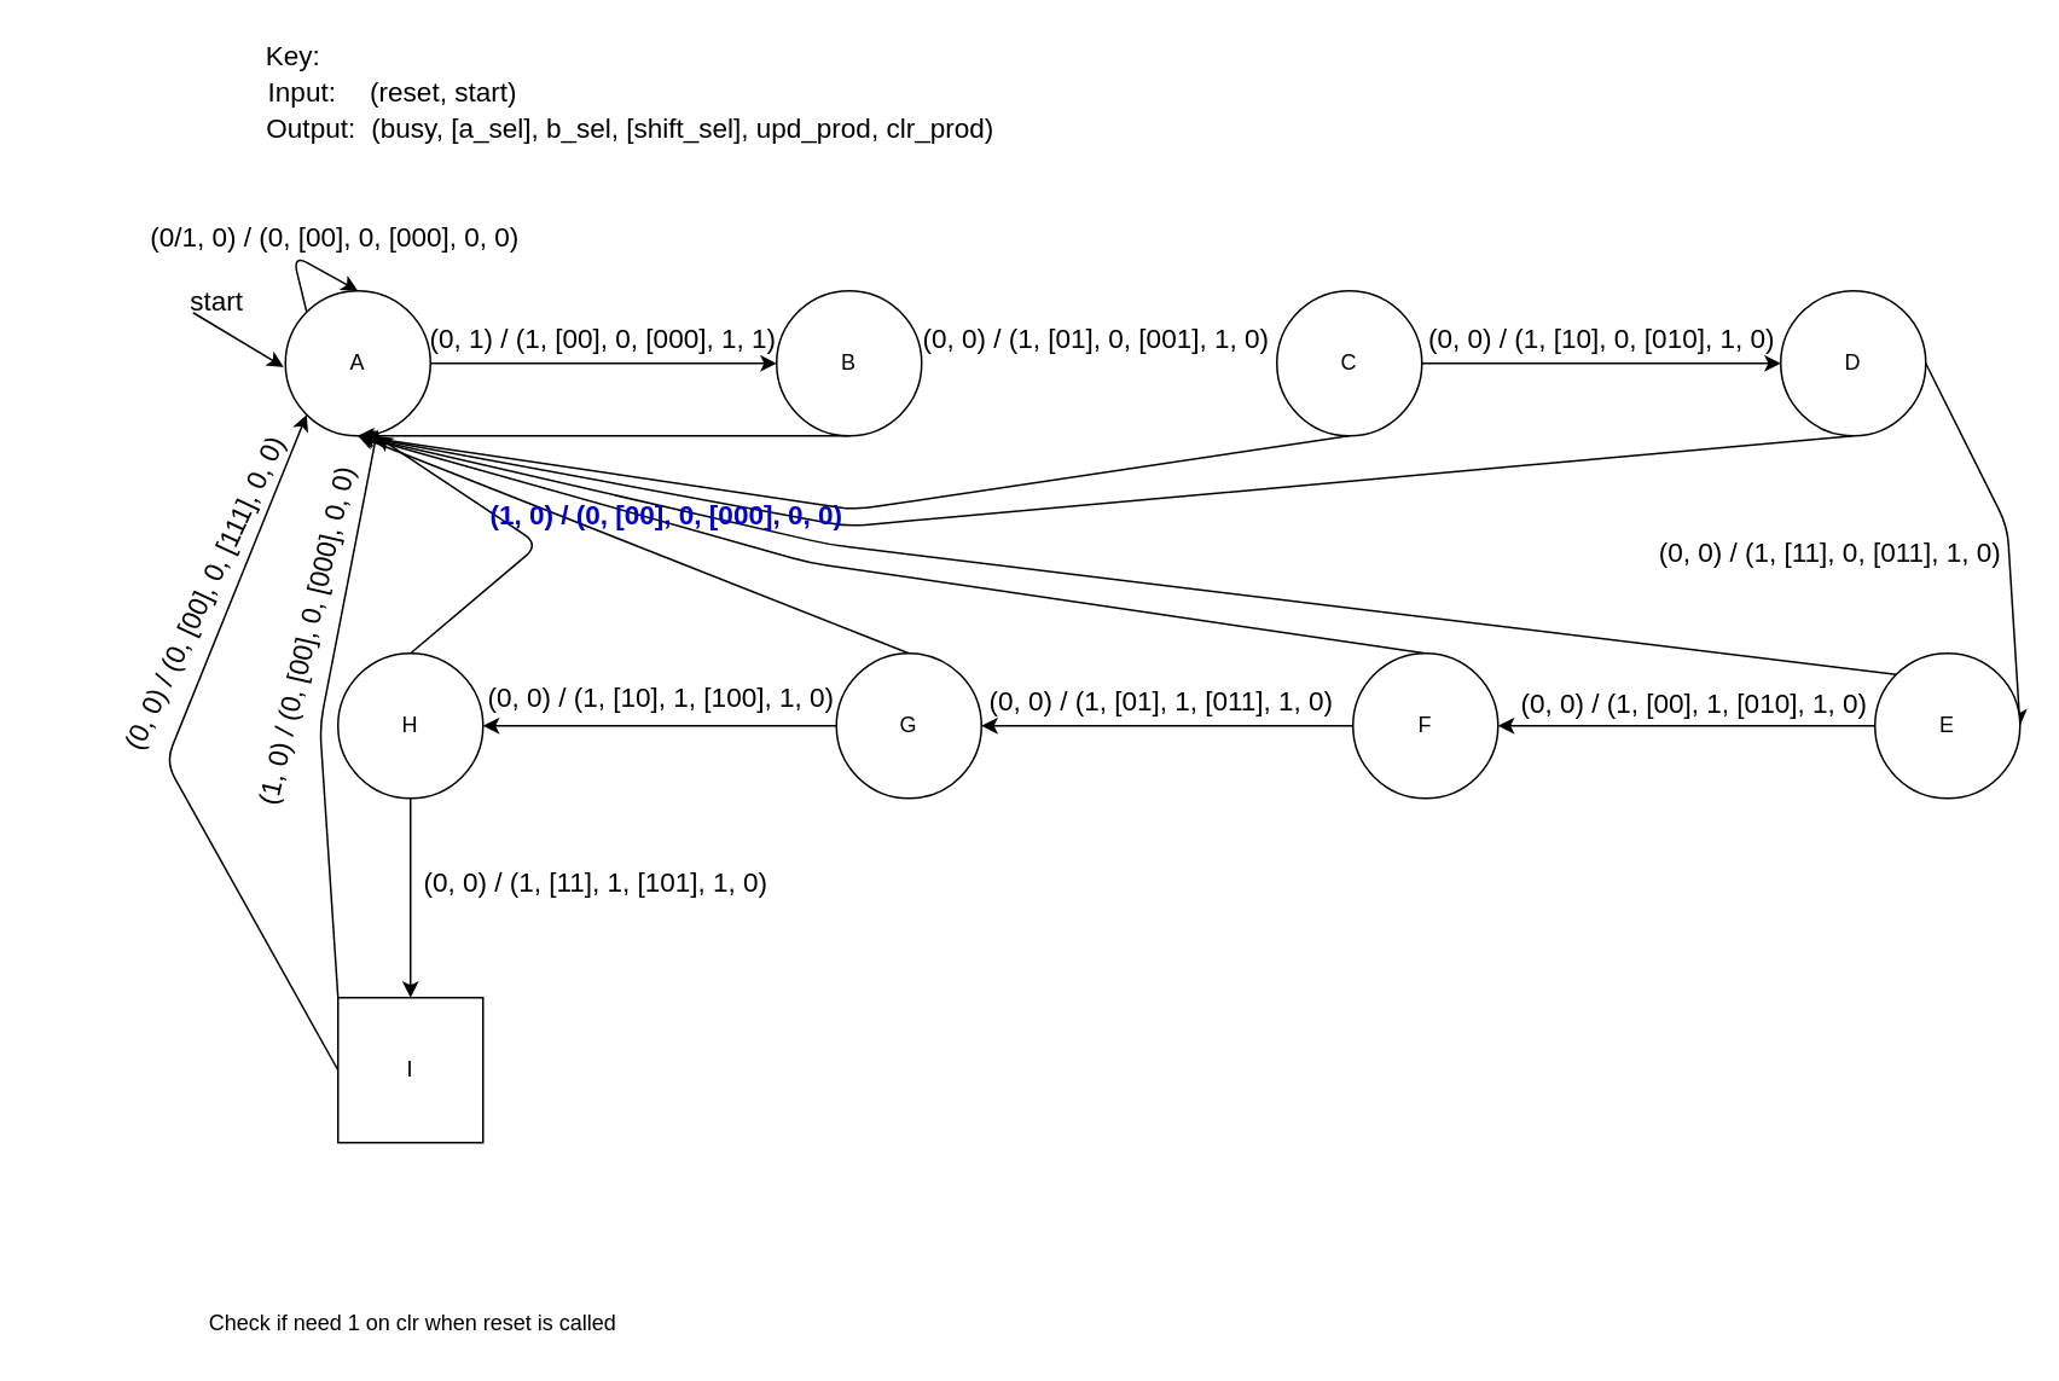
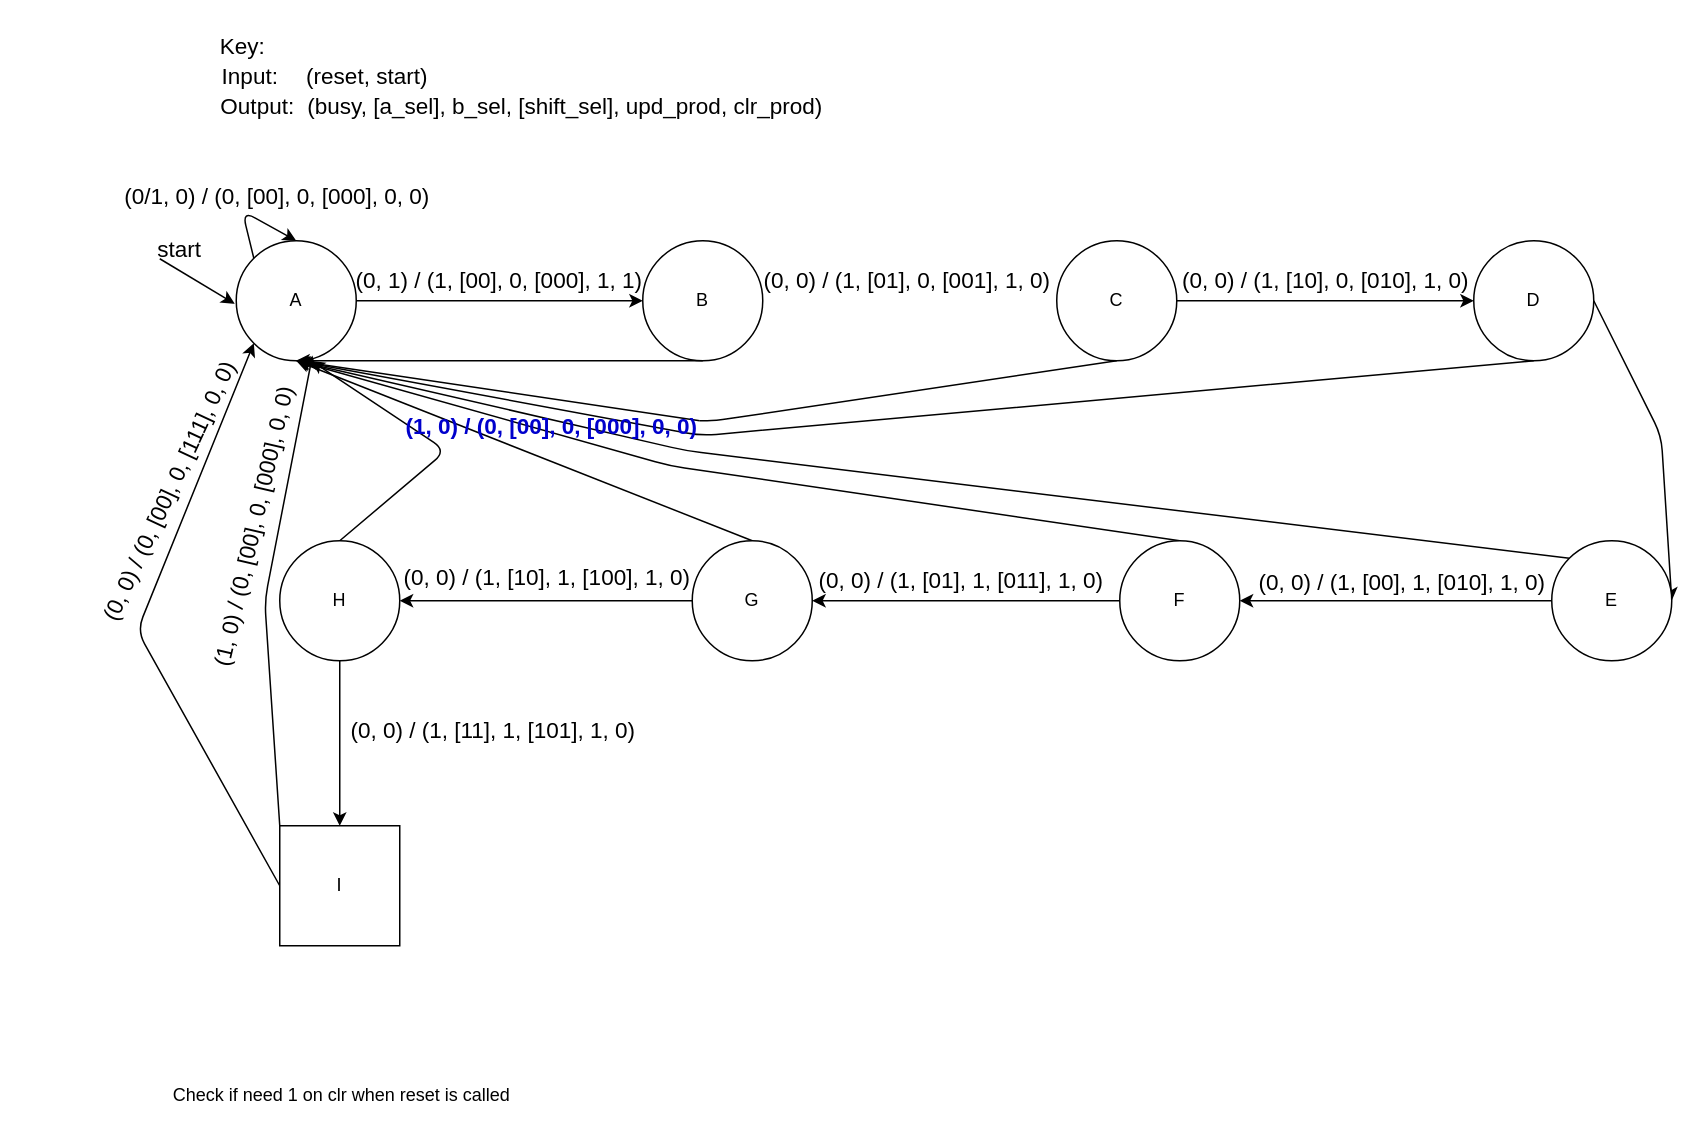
  <mxCell id="0" />
  <mxCell id="1" parent="0" />
  <mxCell id="2" style="edgeStyle=none;html=1;exitX=1;exitY=0.5;exitDx=0;exitDy=0;" edge="1" parent="1" source="3" target="5"><mxGeometry relative="1" as="geometry" /></mxCell>
  <mxCell id="3" value="A" style="ellipse;whiteSpace=wrap;html=1;aspect=fixed;" vertex="1" parent="1"><mxGeometry x="157" y="160" width="80" height="80" as="geometry" /></mxCell>
  <mxCell id="4" style="edgeStyle=none;html=1;exitX=0.5;exitY=1;exitDx=0;exitDy=0;entryX=0.5;entryY=1;entryDx=0;entryDy=0;" edge="1" parent="1" source="5" target="3"><mxGeometry relative="1" as="geometry" /></mxCell>
  <mxCell id="5" value="B" style="ellipse;whiteSpace=wrap;html=1;aspect=fixed;" vertex="1" parent="1"><mxGeometry x="428" y="160" width="80" height="80" as="geometry" /></mxCell>
  <mxCell id="6" style="edgeStyle=none;html=1;exitX=0.5;exitY=1;exitDx=0;exitDy=0;entryX=0.5;entryY=1;entryDx=0;entryDy=0;startArrow=none;" edge="1" parent="1" target="3"><mxGeometry relative="1" as="geometry"><mxPoint x="466" y="280" as="sourcePoint" /><Array as="points" /></mxGeometry></mxCell>
  <mxCell id="7" style="edgeStyle=none;html=1;exitX=1;exitY=0.5;exitDx=0;exitDy=0;entryX=0;entryY=0.5;entryDx=0;entryDy=0;" edge="1" parent="1" source="8" target="11"><mxGeometry relative="1" as="geometry" /></mxCell>
  <mxCell id="8" value="C" style="ellipse;whiteSpace=wrap;html=1;aspect=fixed;" vertex="1" parent="1"><mxGeometry x="704" y="160" width="80" height="80" as="geometry" /></mxCell>
  <mxCell id="9" style="edgeStyle=none;html=1;exitX=1;exitY=0.5;exitDx=0;exitDy=0;entryX=1;entryY=0.5;entryDx=0;entryDy=0;" edge="1" parent="1" source="11" target="37"><mxGeometry relative="1" as="geometry"><Array as="points"><mxPoint x="1107" y="290" /></Array></mxGeometry></mxCell>
  <mxCell id="10" style="edgeStyle=none;html=1;exitX=0.5;exitY=1;exitDx=0;exitDy=0;entryX=0.5;entryY=1;entryDx=0;entryDy=0;fontSize=15;fontColor=#0000CC;" edge="1" parent="1" source="11" target="3"><mxGeometry relative="1" as="geometry"><Array as="points"><mxPoint x="467" y="290" /></Array></mxGeometry></mxCell>
  <mxCell id="11" value="D" style="ellipse;whiteSpace=wrap;html=1;aspect=fixed;" vertex="1" parent="1"><mxGeometry x="982" y="160" width="80" height="80" as="geometry" /></mxCell>
  <mxCell id="12" style="edgeStyle=none;html=1;exitX=0.5;exitY=1;exitDx=0;exitDy=0;" edge="1" parent="1" source="14" target="44"><mxGeometry relative="1" as="geometry" /></mxCell>
  <mxCell id="13" style="edgeStyle=none;html=1;exitX=0.5;exitY=0;exitDx=0;exitDy=0;fontSize=15;fontColor=#0000CC;" edge="1" parent="1" source="14"><mxGeometry relative="1" as="geometry"><mxPoint x="207" y="240" as="targetPoint" /><Array as="points"><mxPoint x="297" y="300" /></Array></mxGeometry></mxCell>
  <mxCell id="14" value="H" style="ellipse;whiteSpace=wrap;html=1;aspect=fixed;" vertex="1" parent="1"><mxGeometry x="186" y="360" width="80" height="80" as="geometry" /></mxCell>
  <mxCell id="15" style="edgeStyle=none;html=1;exitX=0.5;exitY=0;exitDx=0;exitDy=0;entryX=0.5;entryY=1;entryDx=0;entryDy=0;" edge="1" parent="1" source="17" target="3"><mxGeometry relative="1" as="geometry" /></mxCell>
  <mxCell id="16" style="edgeStyle=none;html=1;exitX=0;exitY=0.5;exitDx=0;exitDy=0;entryX=1;entryY=0.5;entryDx=0;entryDy=0;" edge="1" parent="1" source="17" target="14"><mxGeometry relative="1" as="geometry" /></mxCell>
  <mxCell id="17" value="G" style="ellipse;whiteSpace=wrap;html=1;aspect=fixed;" vertex="1" parent="1"><mxGeometry x="461" y="360" width="80" height="80" as="geometry" /></mxCell>
  <mxCell id="18" style="edgeStyle=none;html=1;exitX=0.5;exitY=0;exitDx=0;exitDy=0;entryX=0.5;entryY=1;entryDx=0;entryDy=0;" edge="1" parent="1" source="20" target="3"><mxGeometry relative="1" as="geometry"><Array as="points"><mxPoint x="446" y="310" /></Array></mxGeometry></mxCell>
  <mxCell id="19" style="edgeStyle=none;html=1;exitX=0;exitY=0.5;exitDx=0;exitDy=0;entryX=1;entryY=0.5;entryDx=0;entryDy=0;" edge="1" parent="1" source="20" target="17"><mxGeometry relative="1" as="geometry" /></mxCell>
  <mxCell id="20" value="F" style="ellipse;whiteSpace=wrap;html=1;aspect=fixed;" vertex="1" parent="1"><mxGeometry x="746" y="360" width="80" height="80" as="geometry" /></mxCell>
  <mxCell id="21" value="" style="endArrow=classic;html=1;" edge="1" parent="1"><mxGeometry width="50" height="50" relative="1" as="geometry"><mxPoint x="106" y="172" as="sourcePoint" /><mxPoint x="156" y="202" as="targetPoint" /></mxGeometry></mxCell>
  <mxCell id="22" value="start" style="text;html=1;align=center;verticalAlign=middle;resizable=0;points=[];autosize=1;strokeColor=none;fillColor=none;fontSize=15;" vertex="1" parent="1"><mxGeometry x="99" y="155" width="40" height="20" as="geometry" /></mxCell>
  <mxCell id="23" value="(reset, start)" style="text;html=1;align=center;verticalAlign=middle;resizable=0;points=[];autosize=1;strokeColor=none;fillColor=none;fontSize=15;" vertex="1" parent="1"><mxGeometry x="194" y="40" width="100" height="20" as="geometry" /></mxCell>
  <mxCell id="24" value="(busy, [a_sel], b_sel, [shift_sel], upd_prod, clr_prod)" style="text;html=1;align=center;verticalAlign=middle;resizable=0;points=[];autosize=1;strokeColor=none;fillColor=none;fontSize=15;" vertex="1" parent="1"><mxGeometry x="196" y="60" width="360" height="20" as="geometry" /></mxCell>
  <mxCell id="25" style="edgeStyle=none;html=1;exitX=0;exitY=0;exitDx=0;exitDy=0;entryX=0.5;entryY=0;entryDx=0;entryDy=0;" edge="1" parent="1" source="3" target="3"><mxGeometry relative="1" as="geometry"><Array as="points"><mxPoint x="161" y="140" /></Array></mxGeometry></mxCell>
  <mxCell id="26" value="(0/1, 0) / (0, [00], 0, [000], 0, 0)" style="text;html=1;align=center;verticalAlign=middle;resizable=0;points=[];autosize=1;strokeColor=none;fillColor=none;fontSize=15;" vertex="1" parent="1"><mxGeometry x="74" y="120" width="220" height="20" as="geometry" /></mxCell>
  <mxCell id="27" value="Key:" style="text;html=1;align=center;verticalAlign=middle;resizable=0;points=[];autosize=1;strokeColor=none;fillColor=none;fontSize=15;" vertex="1" parent="1"><mxGeometry x="136" y="20" width="50" height="20" as="geometry" /></mxCell>
  <mxCell id="28" value="Input:" style="text;html=1;align=center;verticalAlign=middle;resizable=0;points=[];autosize=1;strokeColor=none;fillColor=none;fontSize=15;" vertex="1" parent="1"><mxGeometry x="141" y="40" width="50" height="20" as="geometry" /></mxCell>
  <mxCell id="29" value="Output:" style="text;html=1;align=center;verticalAlign=middle;resizable=0;points=[];autosize=1;strokeColor=none;fillColor=none;fontSize=15;" vertex="1" parent="1"><mxGeometry x="141" y="60" width="60" height="20" as="geometry" /></mxCell>
  <mxCell id="30" value="(0, 1) / (1, [00], 0, [000], 1, 1)&lt;br style=&quot;font-size: 15px&quot;&gt;&amp;nbsp;" style="text;html=1;align=center;verticalAlign=middle;resizable=0;points=[];autosize=1;strokeColor=none;fillColor=none;fontSize=15;" vertex="1" parent="1"><mxGeometry x="227" y="175" width="210" height="40" as="geometry" /></mxCell>
  <mxCell id="31" value="(0, 0) / (1, [01], 0, [001], 1, 0)&lt;br style=&quot;font-size: 15px&quot;&gt;&amp;nbsp;" style="text;html=1;align=center;verticalAlign=middle;resizable=0;points=[];autosize=1;strokeColor=none;fillColor=none;fontSize=15;" vertex="1" parent="1"><mxGeometry x="499" y="175" width="210" height="40" as="geometry" /></mxCell>
  <mxCell id="32" value="(0, 0) / (1, [10], 0, [010], 1, 0)" style="text;html=1;align=center;verticalAlign=middle;resizable=0;points=[];autosize=1;strokeColor=none;fillColor=none;fontSize=15;" vertex="1" parent="1"><mxGeometry x="778" y="176" width="210" height="20" as="geometry" /></mxCell>
  <mxCell id="33" value="" style="edgeStyle=none;html=1;exitX=0.5;exitY=1;exitDx=0;exitDy=0;entryX=0.5;entryY=1;entryDx=0;entryDy=0;endArrow=none;" edge="1" parent="1" source="8"><mxGeometry relative="1" as="geometry"><mxPoint x="706" y="240" as="sourcePoint" /><mxPoint x="466" y="280" as="targetPoint" /><Array as="points"><mxPoint x="476" y="280" /></Array></mxGeometry></mxCell>
  <mxCell id="34" value="Check if need 1 on clr when reset is called" style="text;html=1;align=center;verticalAlign=middle;resizable=0;points=[];autosize=1;strokeColor=none;fillColor=none;" vertex="1" parent="1"><mxGeometry x="107" y="720" width="240" height="20" as="geometry" /></mxCell>
  <mxCell id="35" style="edgeStyle=none;html=1;exitX=0;exitY=0.5;exitDx=0;exitDy=0;entryX=1;entryY=0.5;entryDx=0;entryDy=0;" edge="1" parent="1" source="37" target="20"><mxGeometry relative="1" as="geometry" /></mxCell>
  <mxCell id="36" style="edgeStyle=none;html=1;exitX=0;exitY=0;exitDx=0;exitDy=0;entryX=0.5;entryY=1;entryDx=0;entryDy=0;fontSize=15;fontColor=#0000CC;" edge="1" parent="1" source="37" target="3"><mxGeometry relative="1" as="geometry"><Array as="points"><mxPoint x="457" y="300" /></Array></mxGeometry></mxCell>
  <mxCell id="37" value="E" style="ellipse;whiteSpace=wrap;html=1;aspect=fixed;" vertex="1" parent="1"><mxGeometry x="1034" y="360" width="80" height="80" as="geometry" /></mxCell>
- <mxCell id="38" value="(0, 0) / (1, [11], 0, [011], 1, 0)&lt;br style=&quot;font-size: 15px&quot;&gt;&amp;nbsp;" style="text;html=1;align=center;verticalAlign=middle;resizable=0;points=[];autosize=1;strokeColor=none;fillColor=none;fontSize=15;" vertex="1" parent="1"><mxGeometry x="909" y="293" width="200" height="40" as="geometry" /></mxCell>
  <mxCell id="39" value="(0, 0) / (1, [00], 1, [010], 1, 0)&lt;br style=&quot;font-size: 15px&quot;&gt;&amp;nbsp;" style="text;html=1;align=center;verticalAlign=middle;resizable=0;points=[];autosize=1;strokeColor=none;fillColor=none;fontSize=15;" vertex="1" parent="1"><mxGeometry x="829" y="376" width="210" height="40" as="geometry" /></mxCell>
  <mxCell id="40" value="(0, 0) / (1, [01], 1, [011], 1, 0)&lt;br style=&quot;font-size: 15px&quot;&gt;&amp;nbsp;" style="text;html=1;align=center;verticalAlign=middle;resizable=0;points=[];autosize=1;strokeColor=none;fillColor=none;fontSize=15;" vertex="1" parent="1"><mxGeometry x="535" y="375" width="210" height="40" as="geometry" /></mxCell>
  <mxCell id="41" value="(0, 0) / (1, [10], 1, [100], 1, 0)&lt;br style=&quot;font-size: 15px&quot;&gt;&amp;nbsp;" style="text;html=1;align=center;verticalAlign=middle;resizable=0;points=[];autosize=1;strokeColor=none;fillColor=none;fontSize=15;" vertex="1" parent="1"><mxGeometry x="259" y="373" width="210" height="40" as="geometry" /></mxCell>
  <mxCell id="42" style="edgeStyle=none;html=1;exitX=0;exitY=0;exitDx=0;exitDy=0;entryX=0.635;entryY=0.957;entryDx=0;entryDy=0;entryPerimeter=0;" edge="1" parent="1" source="44" target="3"><mxGeometry relative="1" as="geometry"><mxPoint x="226" y="240" as="targetPoint" /><Array as="points"><mxPoint x="176" y="400" /></Array></mxGeometry></mxCell>
  <mxCell id="43" style="edgeStyle=none;html=1;exitX=0;exitY=0.5;exitDx=0;exitDy=0;entryX=0;entryY=1;entryDx=0;entryDy=0;" edge="1" parent="1" source="44" target="3"><mxGeometry relative="1" as="geometry"><Array as="points"><mxPoint x="91" y="420" /></Array></mxGeometry></mxCell>
  <mxCell id="44" value="I" style="whiteSpace=wrap;html=1;aspect=fixed;rounded=0;" vertex="1" parent="1"><mxGeometry x="186" y="550" width="80" height="80" as="geometry" /></mxCell>
  <mxCell id="45" value="(0, 0) / (1, [11], 1, [101], 1, 0)&lt;br style=&quot;font-size: 15px&quot;&gt;&amp;nbsp;" style="text;html=1;align=center;verticalAlign=middle;resizable=0;points=[];autosize=1;strokeColor=none;fillColor=none;fontSize=15;" vertex="1" parent="1"><mxGeometry x="223" y="475" width="210" height="40" as="geometry" /></mxCell>
  <mxCell id="46" value="(0, 0) / (0, [00], 0, [111], 0, 0)&lt;br style=&quot;font-size: 15px;&quot;&gt;&amp;nbsp;" style="text;html=1;align=center;verticalAlign=middle;resizable=0;points=[];autosize=1;strokeColor=none;fillColor=none;rotation=295;fontSize=15;" vertex="1" parent="1"><mxGeometry x="20" y="311" width="200" height="40" as="geometry" /></mxCell>
  <mxCell id="47" value="(1, 0) / (0, [00], 0, [000], 0, 0)&lt;br style=&quot;font-size: 15px;&quot;&gt;&amp;nbsp;" style="text;html=1;align=center;verticalAlign=middle;resizable=0;points=[];autosize=1;strokeColor=none;fillColor=none;rotation=283;fontSize=15;" vertex="1" parent="1"><mxGeometry x="72" y="333" width="210" height="40" as="geometry" /></mxCell>
  <mxCell id="48" value="(1, 0) / (0, [00], 0, [000], 0, 0)&lt;br style=&quot;font-size: 15px;&quot;&gt;&amp;nbsp;" style="text;html=1;align=center;verticalAlign=middle;resizable=0;points=[];autosize=1;strokeColor=none;fontColor=#0000CC;fontStyle=1;fontSize=15;" vertex="1" parent="1"><mxGeometry x="262" y="272" width="210" height="40" as="geometry" /></mxCell>
